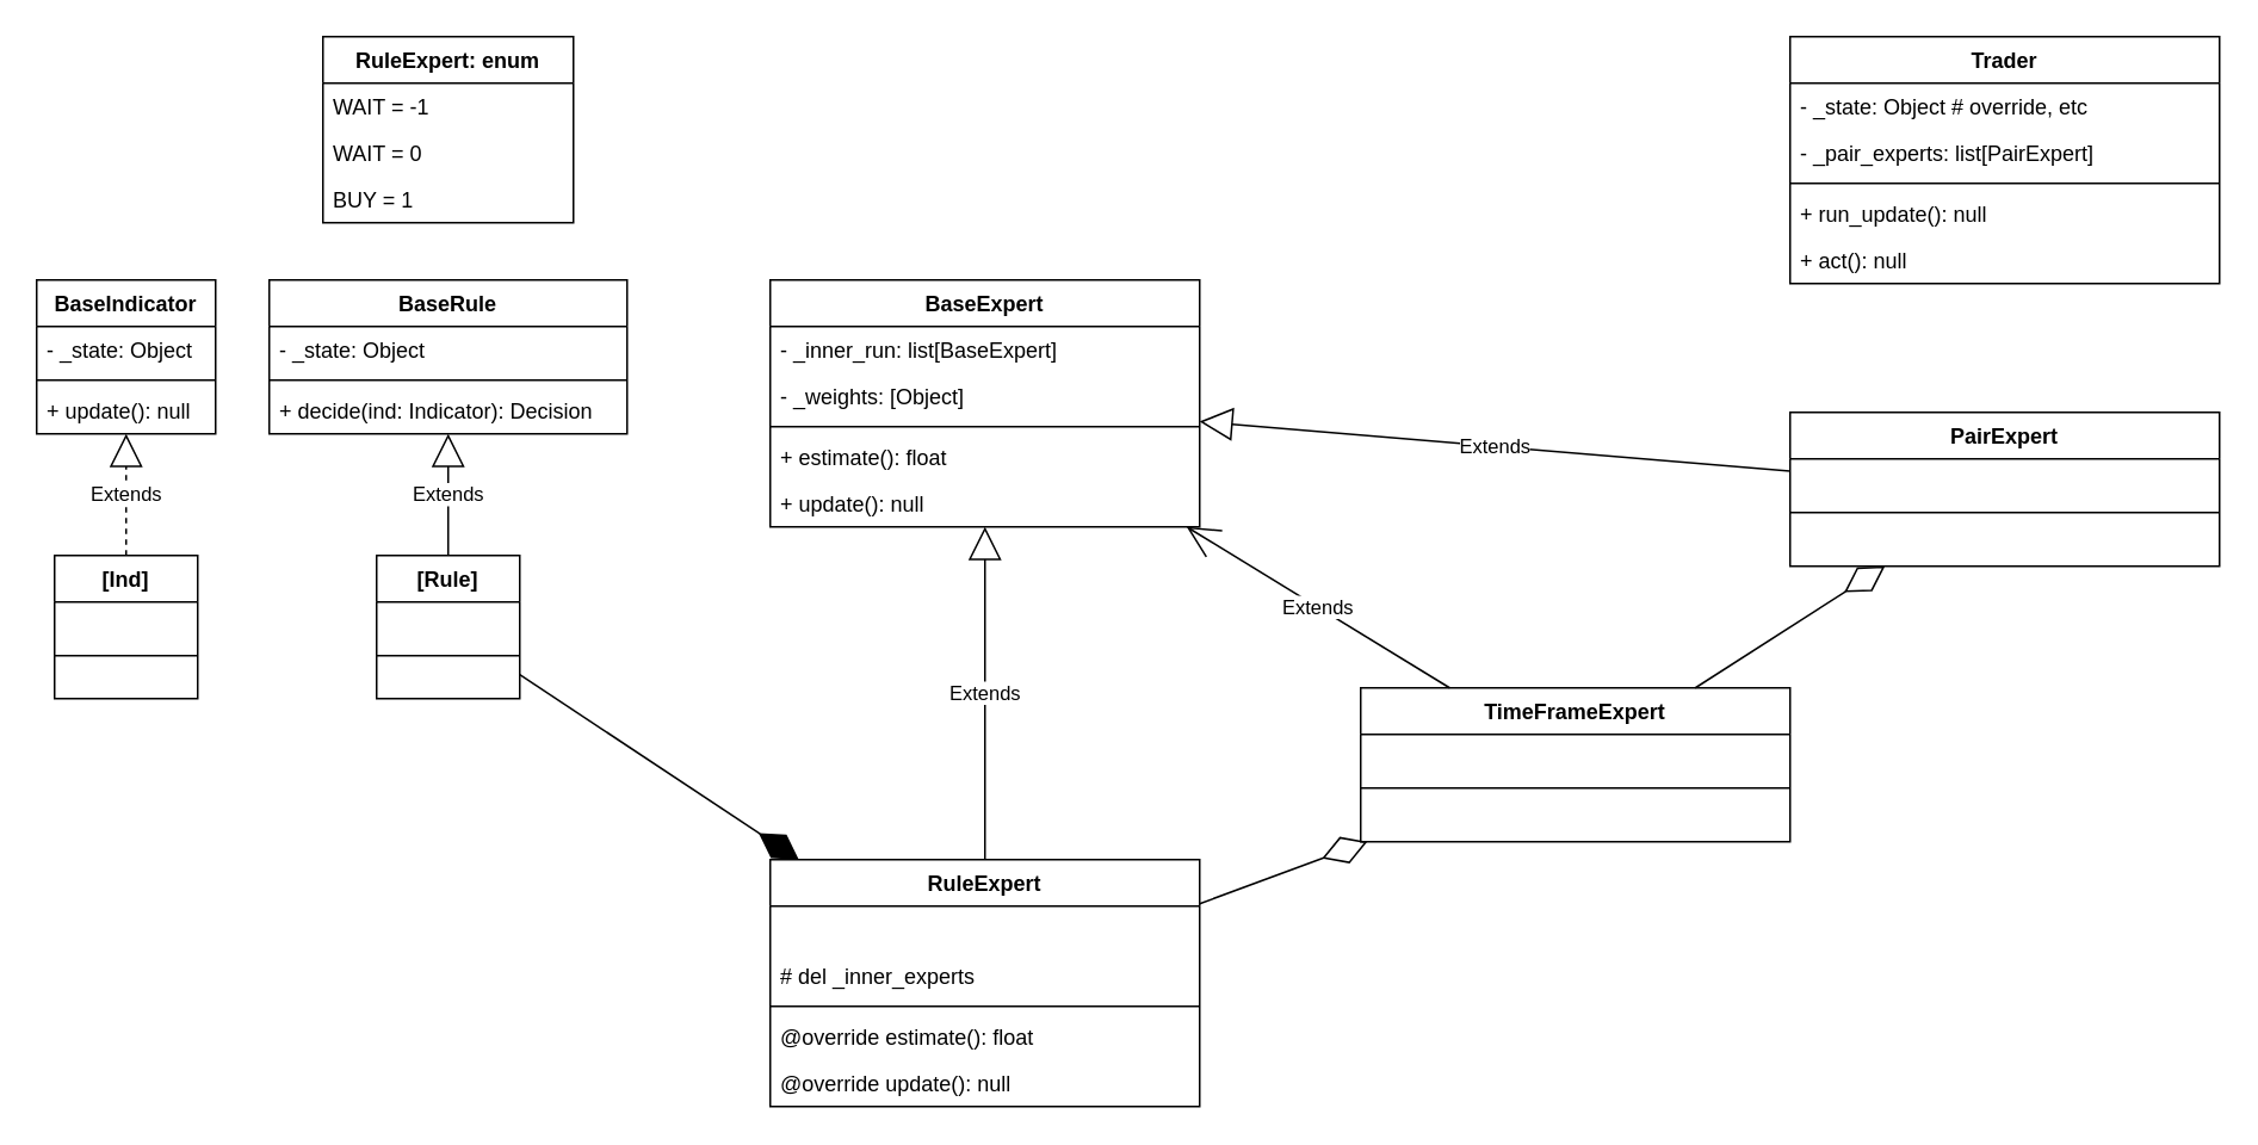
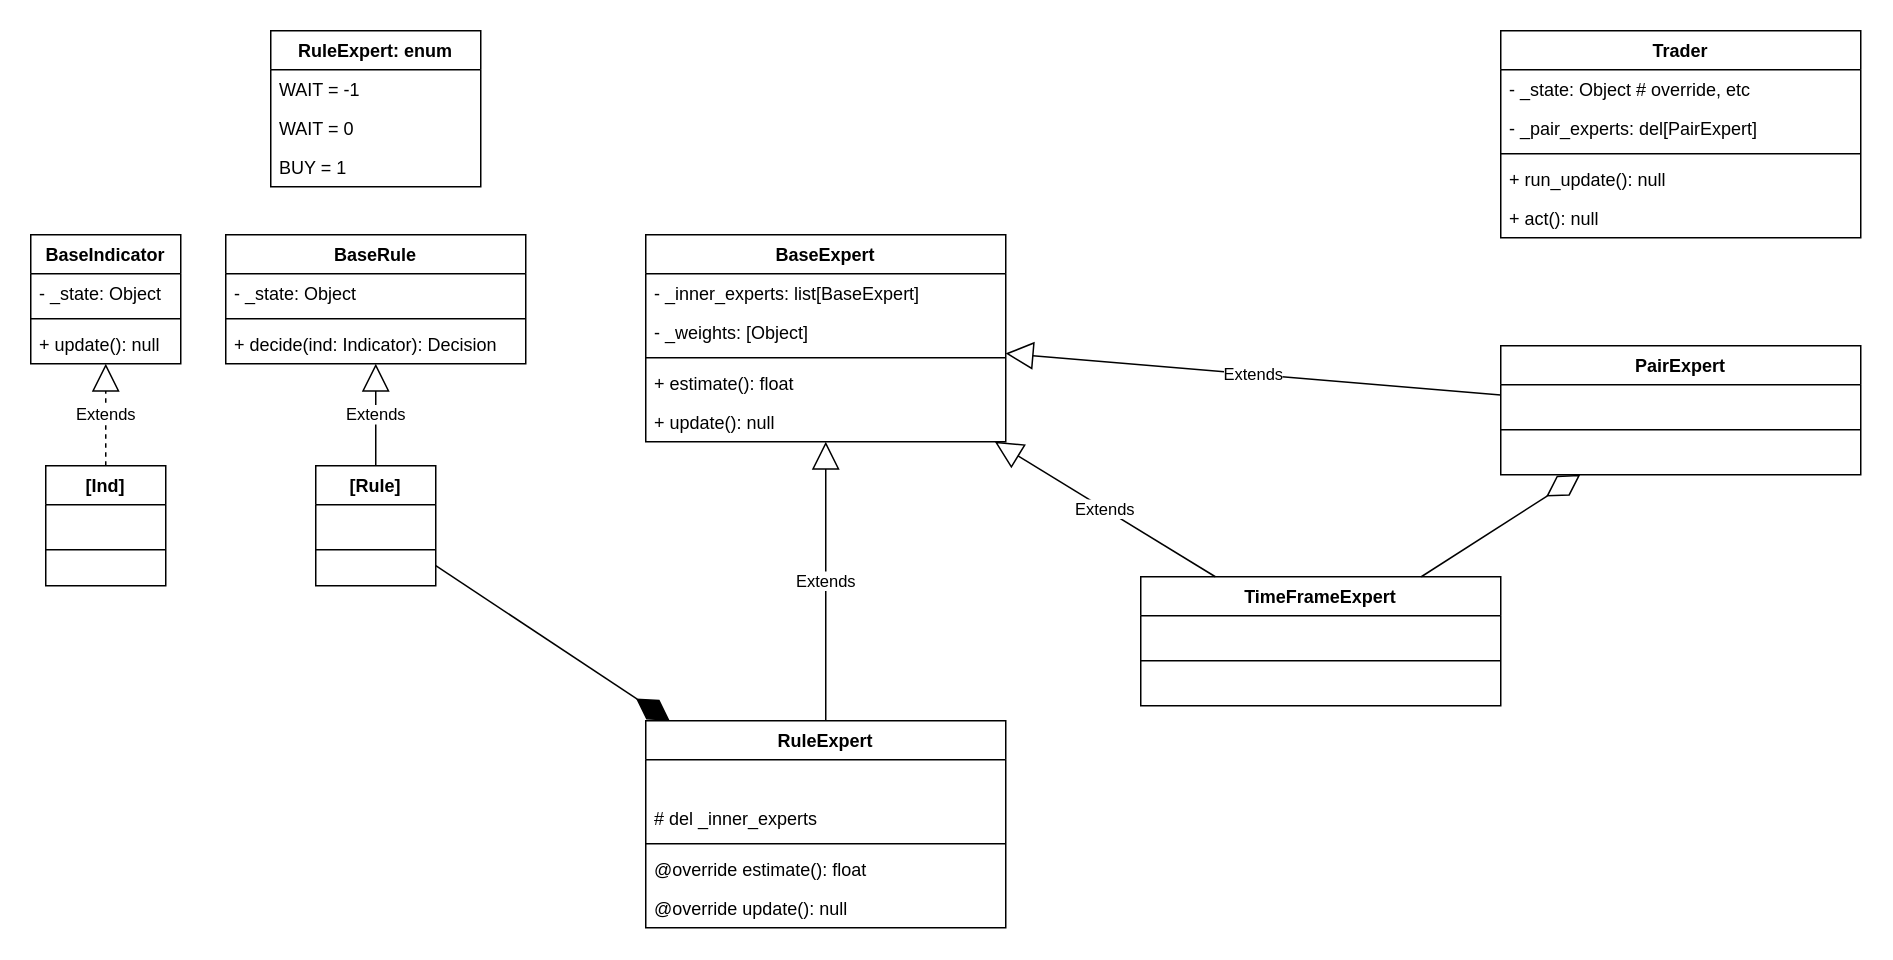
  <mxCell id="0" />
  <mxCell id="1" parent="0" />
  <mxCell id="2" value="Trader" style="swimlane;fontStyle=1;align=center;verticalAlign=top;childLayout=stackLayout;horizontal=1;startSize=26;horizontalStack=0;resizeParent=1;resizeParentMax=0;resizeLast=0;collapsible=1;marginBottom=0;" parent="1" vertex="1"><mxGeometry x="1000" y="20" width="240" height="138" as="geometry" /></mxCell>
  <mxCell id="3" value="- _state: Object # override, etc" style="text;strokeColor=none;fillColor=none;align=left;verticalAlign=top;spacingLeft=4;spacingRight=4;overflow=hidden;rotatable=0;points=[[0,0.5],[1,0.5]];portConstraint=eastwest;" vertex="1" parent="2"><mxGeometry y="26" width="240" height="26" as="geometry" /></mxCell>
- <mxCell id="4" value="- _pair_experts: list[PairExpert]" style="text;strokeColor=none;fillColor=none;align=left;verticalAlign=top;spacingLeft=4;spacingRight=4;overflow=hidden;rotatable=0;points=[[0,0.5],[1,0.5]];portConstraint=eastwest;" parent="2" vertex="1"><mxGeometry y="52" width="240" height="26" as="geometry" /></mxCell>
+ <mxCell id="4" value="- _pair_experts: del[PairExpert]" style="text;strokeColor=none;fillColor=none;align=left;verticalAlign=top;spacingLeft=4;spacingRight=4;overflow=hidden;rotatable=0;points=[[0,0.5],[1,0.5]];portConstraint=eastwest;" parent="2" vertex="1"><mxGeometry y="52" width="240" height="26" as="geometry" /></mxCell>
  <mxCell id="5" value="" style="line;strokeWidth=1;fillColor=none;align=left;verticalAlign=middle;spacingTop=-1;spacingLeft=3;spacingRight=3;rotatable=0;labelPosition=right;points=[];portConstraint=eastwest;" parent="2" vertex="1"><mxGeometry y="78" width="240" height="8" as="geometry" /></mxCell>
  <mxCell id="6" value="+ run_update(): null" style="text;strokeColor=none;fillColor=none;align=left;verticalAlign=top;spacingLeft=4;spacingRight=4;overflow=hidden;rotatable=0;points=[[0,0.5],[1,0.5]];portConstraint=eastwest;" vertex="1" parent="2"><mxGeometry y="86" width="240" height="26" as="geometry" /></mxCell>
  <mxCell id="7" value="+ act(): null" style="text;strokeColor=none;fillColor=none;align=left;verticalAlign=top;spacingLeft=4;spacingRight=4;overflow=hidden;rotatable=0;points=[[0,0.5],[1,0.5]];portConstraint=eastwest;" vertex="1" parent="2"><mxGeometry y="112" width="240" height="26" as="geometry" /></mxCell>
  <mxCell id="8" value="PairExpert" style="swimlane;fontStyle=1;align=center;verticalAlign=top;childLayout=stackLayout;horizontal=1;startSize=26;horizontalStack=0;resizeParent=1;resizeParentMax=0;resizeLast=0;collapsible=1;marginBottom=0;" parent="1" vertex="1"><mxGeometry x="1000" y="230" width="240" height="86" as="geometry" /></mxCell>
  <mxCell id="9" value=" " style="text;strokeColor=none;fillColor=none;align=left;verticalAlign=top;spacingLeft=4;spacingRight=4;overflow=hidden;rotatable=0;points=[[0,0.5],[1,0.5]];portConstraint=eastwest;" parent="8" vertex="1"><mxGeometry y="26" width="240" height="26" as="geometry" /></mxCell>
  <mxCell id="10" value="" style="line;strokeWidth=1;fillColor=none;align=left;verticalAlign=middle;spacingTop=-1;spacingLeft=3;spacingRight=3;rotatable=0;labelPosition=right;points=[];portConstraint=eastwest;" parent="8" vertex="1"><mxGeometry y="52" width="240" height="8" as="geometry" /></mxCell>
  <mxCell id="11" value=" " style="text;strokeColor=none;fillColor=none;align=left;verticalAlign=top;spacingLeft=4;spacingRight=4;overflow=hidden;rotatable=0;points=[[0,0.5],[1,0.5]];portConstraint=eastwest;" parent="8" vertex="1"><mxGeometry y="60" width="240" height="26" as="geometry" /></mxCell>
  <mxCell id="12" value="TimeFrameExpert" style="swimlane;fontStyle=1;align=center;verticalAlign=top;childLayout=stackLayout;horizontal=1;startSize=26;horizontalStack=0;resizeParent=1;resizeParentMax=0;resizeLast=0;collapsible=1;marginBottom=0;" parent="1" vertex="1"><mxGeometry x="760" y="384" width="240" height="86" as="geometry" /></mxCell>
  <mxCell id="13" value=" " style="text;strokeColor=none;fillColor=none;align=left;verticalAlign=top;spacingLeft=4;spacingRight=4;overflow=hidden;rotatable=0;points=[[0,0.5],[1,0.5]];portConstraint=eastwest;" parent="12" vertex="1"><mxGeometry y="26" width="240" height="26" as="geometry" /></mxCell>
  <mxCell id="14" value="" style="line;strokeWidth=1;fillColor=none;align=left;verticalAlign=middle;spacingTop=-1;spacingLeft=3;spacingRight=3;rotatable=0;labelPosition=right;points=[];portConstraint=eastwest;" parent="12" vertex="1"><mxGeometry y="52" width="240" height="8" as="geometry" /></mxCell>
  <mxCell id="15" value=" " style="text;strokeColor=none;fillColor=none;align=left;verticalAlign=top;spacingLeft=4;spacingRight=4;overflow=hidden;rotatable=0;points=[[0,0.5],[1,0.5]];portConstraint=eastwest;" parent="12" vertex="1"><mxGeometry y="60" width="240" height="26" as="geometry" /></mxCell>
  <mxCell id="16" value="RuleExpert" style="swimlane;fontStyle=1;align=center;verticalAlign=top;childLayout=stackLayout;horizontal=1;startSize=26;horizontalStack=0;resizeParent=1;resizeParentMax=0;resizeLast=0;collapsible=1;marginBottom=0;" parent="1" vertex="1"><mxGeometry x="430" y="480" width="240" height="138" as="geometry" /></mxCell>
  <mxCell id="17" value=" " style="text;strokeColor=none;fillColor=none;align=left;verticalAlign=top;spacingLeft=4;spacingRight=4;overflow=hidden;rotatable=0;points=[[0,0.5],[1,0.5]];portConstraint=eastwest;" vertex="1" parent="16"><mxGeometry y="26" width="240" height="26" as="geometry" /></mxCell>
  <mxCell id="18" value="# del _inner_experts" style="text;strokeColor=none;fillColor=none;align=left;verticalAlign=top;spacingLeft=4;spacingRight=4;overflow=hidden;rotatable=0;points=[[0,0.5],[1,0.5]];portConstraint=eastwest;" parent="16" vertex="1"><mxGeometry y="52" width="240" height="26" as="geometry" /></mxCell>
  <mxCell id="19" value="" style="line;strokeWidth=1;fillColor=none;align=left;verticalAlign=middle;spacingTop=-1;spacingLeft=3;spacingRight=3;rotatable=0;labelPosition=right;points=[];portConstraint=eastwest;" parent="16" vertex="1"><mxGeometry y="78" width="240" height="8" as="geometry" /></mxCell>
  <mxCell id="20" value="@override estimate(): float" style="text;strokeColor=none;fillColor=none;align=left;verticalAlign=top;spacingLeft=4;spacingRight=4;overflow=hidden;rotatable=0;points=[[0,0.5],[1,0.5]];portConstraint=eastwest;" parent="16" vertex="1"><mxGeometry y="86" width="240" height="26" as="geometry" /></mxCell>
  <mxCell id="21" value="@override update(): null" style="text;strokeColor=none;fillColor=none;align=left;verticalAlign=top;spacingLeft=4;spacingRight=4;overflow=hidden;rotatable=0;points=[[0,0.5],[1,0.5]];portConstraint=eastwest;" vertex="1" parent="16"><mxGeometry y="112" width="240" height="26" as="geometry" /></mxCell>
  <mxCell id="22" value="BaseExpert" style="swimlane;fontStyle=1;align=center;verticalAlign=top;childLayout=stackLayout;horizontal=1;startSize=26;horizontalStack=0;resizeParent=1;resizeParentMax=0;resizeLast=0;collapsible=1;marginBottom=0;" parent="1" vertex="1"><mxGeometry x="430" y="156" width="240" height="138" as="geometry" /></mxCell>
- <mxCell id="23" value="- _inner_run: list[BaseExpert]" style="text;strokeColor=none;fillColor=none;align=left;verticalAlign=top;spacingLeft=4;spacingRight=4;overflow=hidden;rotatable=0;points=[[0,0.5],[1,0.5]];portConstraint=eastwest;" parent="22" vertex="1"><mxGeometry y="26" width="240" height="26" as="geometry" /></mxCell>
+ <mxCell id="23" value="- _inner_experts: list[BaseExpert]" style="text;strokeColor=none;fillColor=none;align=left;verticalAlign=top;spacingLeft=4;spacingRight=4;overflow=hidden;rotatable=0;points=[[0,0.5],[1,0.5]];portConstraint=eastwest;" parent="22" vertex="1"><mxGeometry y="26" width="240" height="26" as="geometry" /></mxCell>
  <mxCell id="24" value="- _weights: [Object]" style="text;strokeColor=none;fillColor=none;align=left;verticalAlign=top;spacingLeft=4;spacingRight=4;overflow=hidden;rotatable=0;points=[[0,0.5],[1,0.5]];portConstraint=eastwest;" vertex="1" parent="22"><mxGeometry y="52" width="240" height="26" as="geometry" /></mxCell>
  <mxCell id="25" value="" style="line;strokeWidth=1;fillColor=none;align=left;verticalAlign=middle;spacingTop=-1;spacingLeft=3;spacingRight=3;rotatable=0;labelPosition=right;points=[];portConstraint=eastwest;" parent="22" vertex="1"><mxGeometry y="78" width="240" height="8" as="geometry" /></mxCell>
  <mxCell id="26" value="+ estimate(): float" style="text;strokeColor=none;fillColor=none;align=left;verticalAlign=top;spacingLeft=4;spacingRight=4;overflow=hidden;rotatable=0;points=[[0,0.5],[1,0.5]];portConstraint=eastwest;" parent="22" vertex="1"><mxGeometry y="86" width="240" height="26" as="geometry" /></mxCell>
  <mxCell id="27" value="+ update(): null" style="text;strokeColor=none;fillColor=none;align=left;verticalAlign=top;spacingLeft=4;spacingRight=4;overflow=hidden;rotatable=0;points=[[0,0.5],[1,0.5]];portConstraint=eastwest;" vertex="1" parent="22"><mxGeometry y="112" width="240" height="26" as="geometry" /></mxCell>
  <mxCell id="28" value="Extends" style="endArrow=block;endSize=16;endFill=0;html=1;" parent="1" source="16" target="22" edge="1"><mxGeometry width="160" relative="1" as="geometry"><mxPoint x="290" y="10" as="sourcePoint" /><mxPoint x="900" y="-50" as="targetPoint" /></mxGeometry></mxCell>
- <mxCell id="29" value="Extends" style="endArrow=open;endSize=16;endFill=0;html=1;" parent="1" source="12" target="22" edge="1"><mxGeometry width="160" relative="1" as="geometry"><mxPoint x="400" y="390" as="sourcePoint" /><mxPoint x="896.96" y="-51.01" as="targetPoint" /></mxGeometry></mxCell>
+ <mxCell id="29" value="Extends" style="endArrow=block;endSize=16;endFill=0;html=1;" parent="1" source="12" target="22" edge="1"><mxGeometry width="160" relative="1" as="geometry"><mxPoint x="400" y="390" as="sourcePoint" /><mxPoint x="896.96" y="-51.01" as="targetPoint" /></mxGeometry></mxCell>
  <mxCell id="30" value="Extends" style="endArrow=block;endSize=16;endFill=0;html=1;" parent="1" source="8" target="22" edge="1"><mxGeometry width="160" relative="1" as="geometry"><mxPoint x="700" y="304" as="sourcePoint" /><mxPoint x="920.96" y="-53.012" as="targetPoint" /></mxGeometry></mxCell>
  <mxCell id="31" value="BaseIndicator" style="swimlane;fontStyle=1;align=center;verticalAlign=top;childLayout=stackLayout;horizontal=1;startSize=26;horizontalStack=0;resizeParent=1;resizeParentMax=0;resizeLast=0;collapsible=1;marginBottom=0;" parent="1" vertex="1"><mxGeometry x="20" y="156" width="100" height="86" as="geometry" /></mxCell>
  <mxCell id="32" value="- _state: Object" style="text;strokeColor=none;fillColor=none;align=left;verticalAlign=top;spacingLeft=4;spacingRight=4;overflow=hidden;rotatable=0;points=[[0,0.5],[1,0.5]];portConstraint=eastwest;" parent="31" vertex="1"><mxGeometry y="26" width="100" height="26" as="geometry" /></mxCell>
  <mxCell id="33" value="" style="line;strokeWidth=1;fillColor=none;align=left;verticalAlign=middle;spacingTop=-1;spacingLeft=3;spacingRight=3;rotatable=0;labelPosition=right;points=[];portConstraint=eastwest;" parent="31" vertex="1"><mxGeometry y="52" width="100" height="8" as="geometry" /></mxCell>
  <mxCell id="34" value="+ update(): null" style="text;strokeColor=none;fillColor=none;align=left;verticalAlign=top;spacingLeft=4;spacingRight=4;overflow=hidden;rotatable=0;points=[[0,0.5],[1,0.5]];portConstraint=eastwest;" parent="31" vertex="1"><mxGeometry y="60" width="100" height="26" as="geometry" /></mxCell>
  <mxCell id="35" value="[Ind]" style="swimlane;fontStyle=1;align=center;verticalAlign=top;childLayout=stackLayout;horizontal=1;startSize=26;horizontalStack=0;resizeParent=1;resizeParentMax=0;resizeLast=0;collapsible=1;marginBottom=0;" parent="1" vertex="1"><mxGeometry x="30" y="310" width="80" height="80" as="geometry" /></mxCell>
  <mxCell id="36" value=" " style="text;strokeColor=none;fillColor=none;align=left;verticalAlign=top;spacingLeft=4;spacingRight=4;overflow=hidden;rotatable=0;points=[[0,0.5],[1,0.5]];portConstraint=eastwest;" parent="35" vertex="1"><mxGeometry y="26" width="80" height="26" as="geometry" /></mxCell>
  <mxCell id="37" value="" style="line;strokeWidth=1;fillColor=none;align=left;verticalAlign=middle;spacingTop=-1;spacingLeft=3;spacingRight=3;rotatable=0;labelPosition=right;points=[];portConstraint=eastwest;" parent="35" vertex="1"><mxGeometry y="52" width="80" height="8" as="geometry" /></mxCell>
  <mxCell id="38" value=" " style="text;strokeColor=none;fillColor=none;align=left;verticalAlign=top;spacingLeft=4;spacingRight=4;overflow=hidden;rotatable=0;points=[[0,0.5],[1,0.5]];portConstraint=eastwest;" parent="35" vertex="1"><mxGeometry y="60" width="80" height="20" as="geometry" /></mxCell>
  <mxCell id="39" value="Extends" style="endArrow=block;endSize=16;endFill=0;html=1;dashed=1;" parent="1" source="35" target="31" edge="1"><mxGeometry width="160" relative="1" as="geometry"><mxPoint x="530" y="620" as="sourcePoint" /><mxPoint x="310" y="300" as="targetPoint" /></mxGeometry></mxCell>
  <mxCell id="40" value="BaseRule" style="swimlane;fontStyle=1;align=center;verticalAlign=top;childLayout=stackLayout;horizontal=1;startSize=26;horizontalStack=0;resizeParent=1;resizeParentMax=0;resizeLast=0;collapsible=1;marginBottom=0;" parent="1" vertex="1"><mxGeometry x="150" y="156" width="200" height="86" as="geometry" /></mxCell>
  <mxCell id="41" value="- _state: Object" style="text;strokeColor=none;fillColor=none;align=left;verticalAlign=top;spacingLeft=4;spacingRight=4;overflow=hidden;rotatable=0;points=[[0,0.5],[1,0.5]];portConstraint=eastwest;" parent="40" vertex="1"><mxGeometry y="26" width="200" height="26" as="geometry" /></mxCell>
  <mxCell id="42" value="" style="line;strokeWidth=1;fillColor=none;align=left;verticalAlign=middle;spacingTop=-1;spacingLeft=3;spacingRight=3;rotatable=0;labelPosition=right;points=[];portConstraint=eastwest;" parent="40" vertex="1"><mxGeometry y="52" width="200" height="8" as="geometry" /></mxCell>
  <mxCell id="43" value="+ decide(ind: Indicator): Decision" style="text;strokeColor=none;fillColor=none;align=left;verticalAlign=top;spacingLeft=4;spacingRight=4;overflow=hidden;rotatable=0;points=[[0,0.5],[1,0.5]];portConstraint=eastwest;" parent="40" vertex="1"><mxGeometry y="60" width="200" height="26" as="geometry" /></mxCell>
  <mxCell id="44" value="[Rule]" style="swimlane;fontStyle=1;align=center;verticalAlign=top;childLayout=stackLayout;horizontal=1;startSize=26;horizontalStack=0;resizeParent=1;resizeParentMax=0;resizeLast=0;collapsible=1;marginBottom=0;" parent="1" vertex="1"><mxGeometry x="210" y="310" width="80" height="80" as="geometry" /></mxCell>
  <mxCell id="45" value=" " style="text;strokeColor=none;fillColor=none;align=left;verticalAlign=top;spacingLeft=4;spacingRight=4;overflow=hidden;rotatable=0;points=[[0,0.5],[1,0.5]];portConstraint=eastwest;" parent="44" vertex="1"><mxGeometry y="26" width="80" height="26" as="geometry" /></mxCell>
  <mxCell id="46" value="" style="line;strokeWidth=1;fillColor=none;align=left;verticalAlign=middle;spacingTop=-1;spacingLeft=3;spacingRight=3;rotatable=0;labelPosition=right;points=[];portConstraint=eastwest;" parent="44" vertex="1"><mxGeometry y="52" width="80" height="8" as="geometry" /></mxCell>
  <mxCell id="47" value=" " style="text;strokeColor=none;fillColor=none;align=left;verticalAlign=top;spacingLeft=4;spacingRight=4;overflow=hidden;rotatable=0;points=[[0,0.5],[1,0.5]];portConstraint=eastwest;" parent="44" vertex="1"><mxGeometry y="60" width="80" height="20" as="geometry" /></mxCell>
  <mxCell id="48" value="Extends" style="endArrow=block;endSize=16;endFill=0;html=1;" parent="1" source="44" target="40" edge="1"><mxGeometry width="160" relative="1" as="geometry"><mxPoint x="710" y="620" as="sourcePoint" /><mxPoint x="490" y="300" as="targetPoint" /></mxGeometry></mxCell>
  <mxCell id="49" value="" style="endArrow=diamondThin;endFill=1;endSize=24;html=1;" parent="1" source="44" target="16" edge="1"><mxGeometry width="160" relative="1" as="geometry"><mxPoint x="490" y="220" as="sourcePoint" /><mxPoint x="440" y="440" as="targetPoint" /></mxGeometry></mxCell>
- <mxCell id="50" value="" style="endArrow=diamondThin;endFill=0;endSize=24;html=1;" edge="1" parent="1" source="16" target="12"><mxGeometry width="160" relative="1" as="geometry"><mxPoint x="310" y="590" as="sourcePoint" /><mxPoint x="470" y="590" as="targetPoint" /></mxGeometry></mxCell>
  <mxCell id="51" value="" style="endArrow=diamondThin;endFill=0;endSize=24;html=1;" edge="1" parent="1" source="12" target="8"><mxGeometry width="160" relative="1" as="geometry"><mxPoint x="680" y="498.091" as="sourcePoint" /><mxPoint x="770" y="471.909" as="targetPoint" /></mxGeometry></mxCell>
  <mxCell id="52" value="RuleExpert: enum" style="swimlane;fontStyle=1;childLayout=stackLayout;horizontal=1;startSize=26;fillColor=none;horizontalStack=0;resizeParent=1;resizeParentMax=0;resizeLast=0;collapsible=1;marginBottom=0;" vertex="1" parent="1"><mxGeometry x="180" y="20" width="140" height="104" as="geometry" /></mxCell>
  <mxCell id="53" value="WAIT = -1" style="text;strokeColor=none;fillColor=none;align=left;verticalAlign=top;spacingLeft=4;spacingRight=4;overflow=hidden;rotatable=0;points=[[0,0.5],[1,0.5]];portConstraint=eastwest;" vertex="1" parent="52"><mxGeometry y="26" width="140" height="26" as="geometry" /></mxCell>
  <mxCell id="54" value="WAIT = 0" style="text;strokeColor=none;fillColor=none;align=left;verticalAlign=top;spacingLeft=4;spacingRight=4;overflow=hidden;rotatable=0;points=[[0,0.5],[1,0.5]];portConstraint=eastwest;" vertex="1" parent="52"><mxGeometry y="52" width="140" height="26" as="geometry" /></mxCell>
  <mxCell id="55" value="BUY = 1" style="text;strokeColor=none;fillColor=none;align=left;verticalAlign=top;spacingLeft=4;spacingRight=4;overflow=hidden;rotatable=0;points=[[0,0.5],[1,0.5]];portConstraint=eastwest;" vertex="1" parent="52"><mxGeometry y="78" width="140" height="26" as="geometry" /></mxCell>
